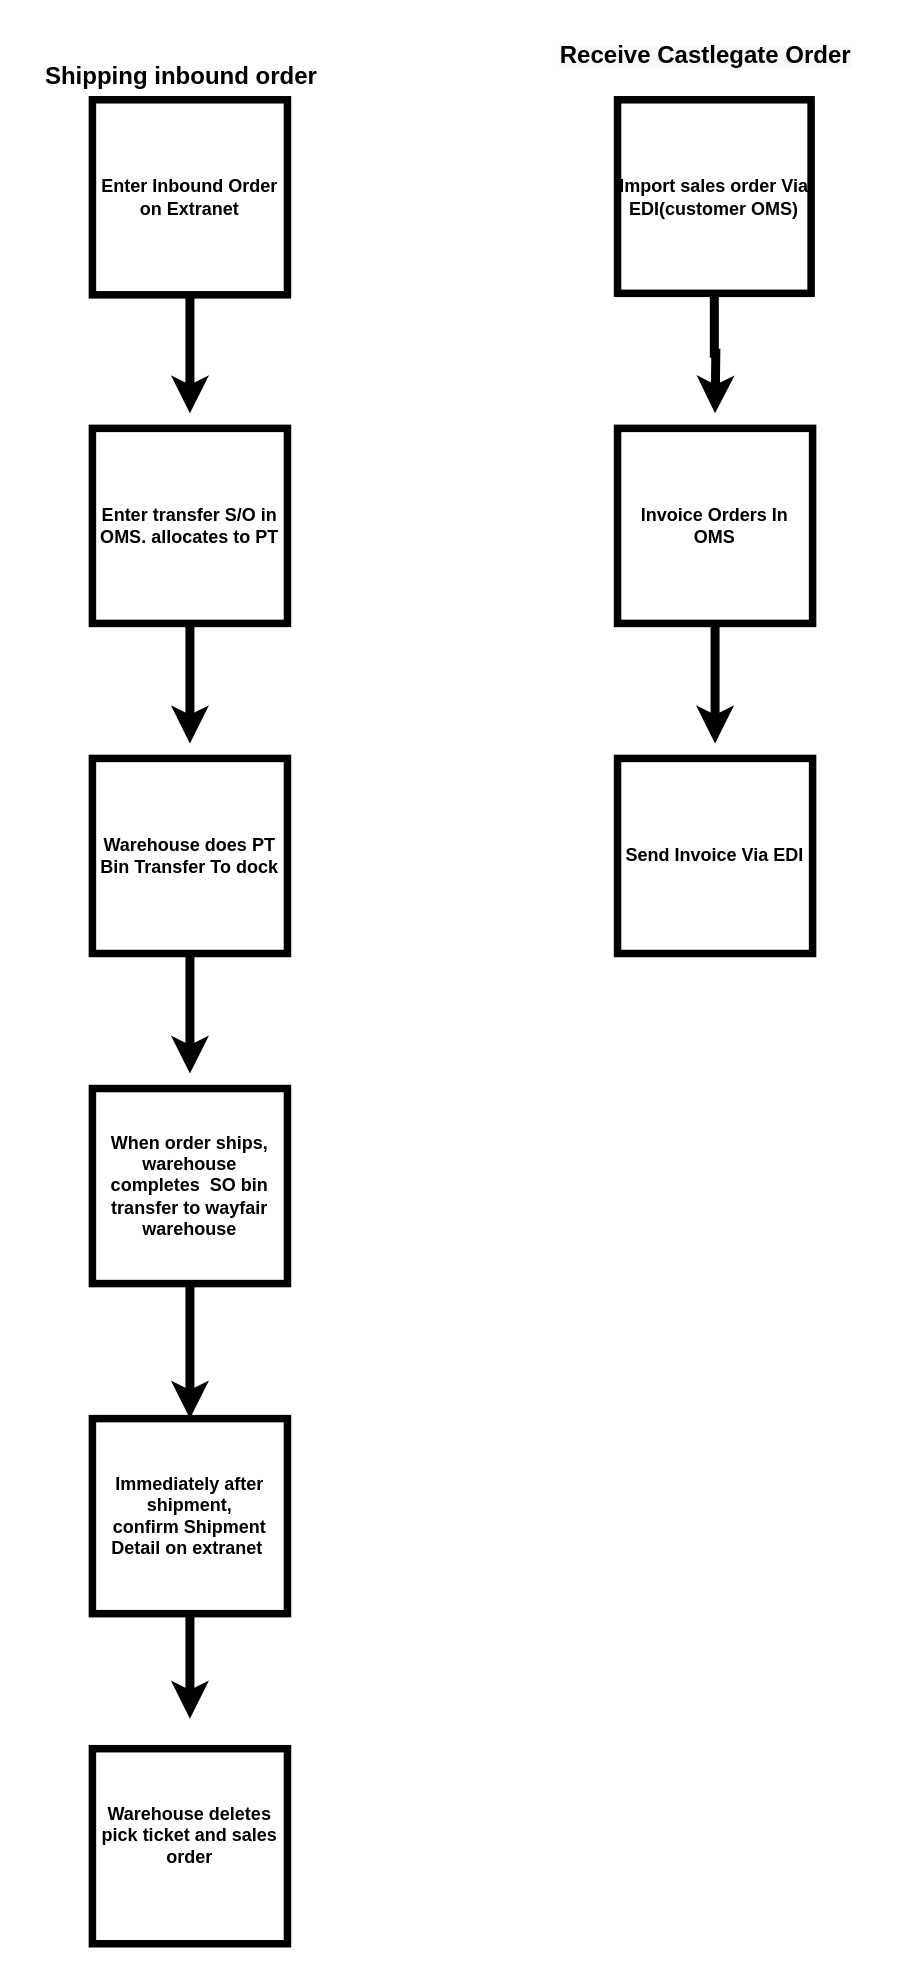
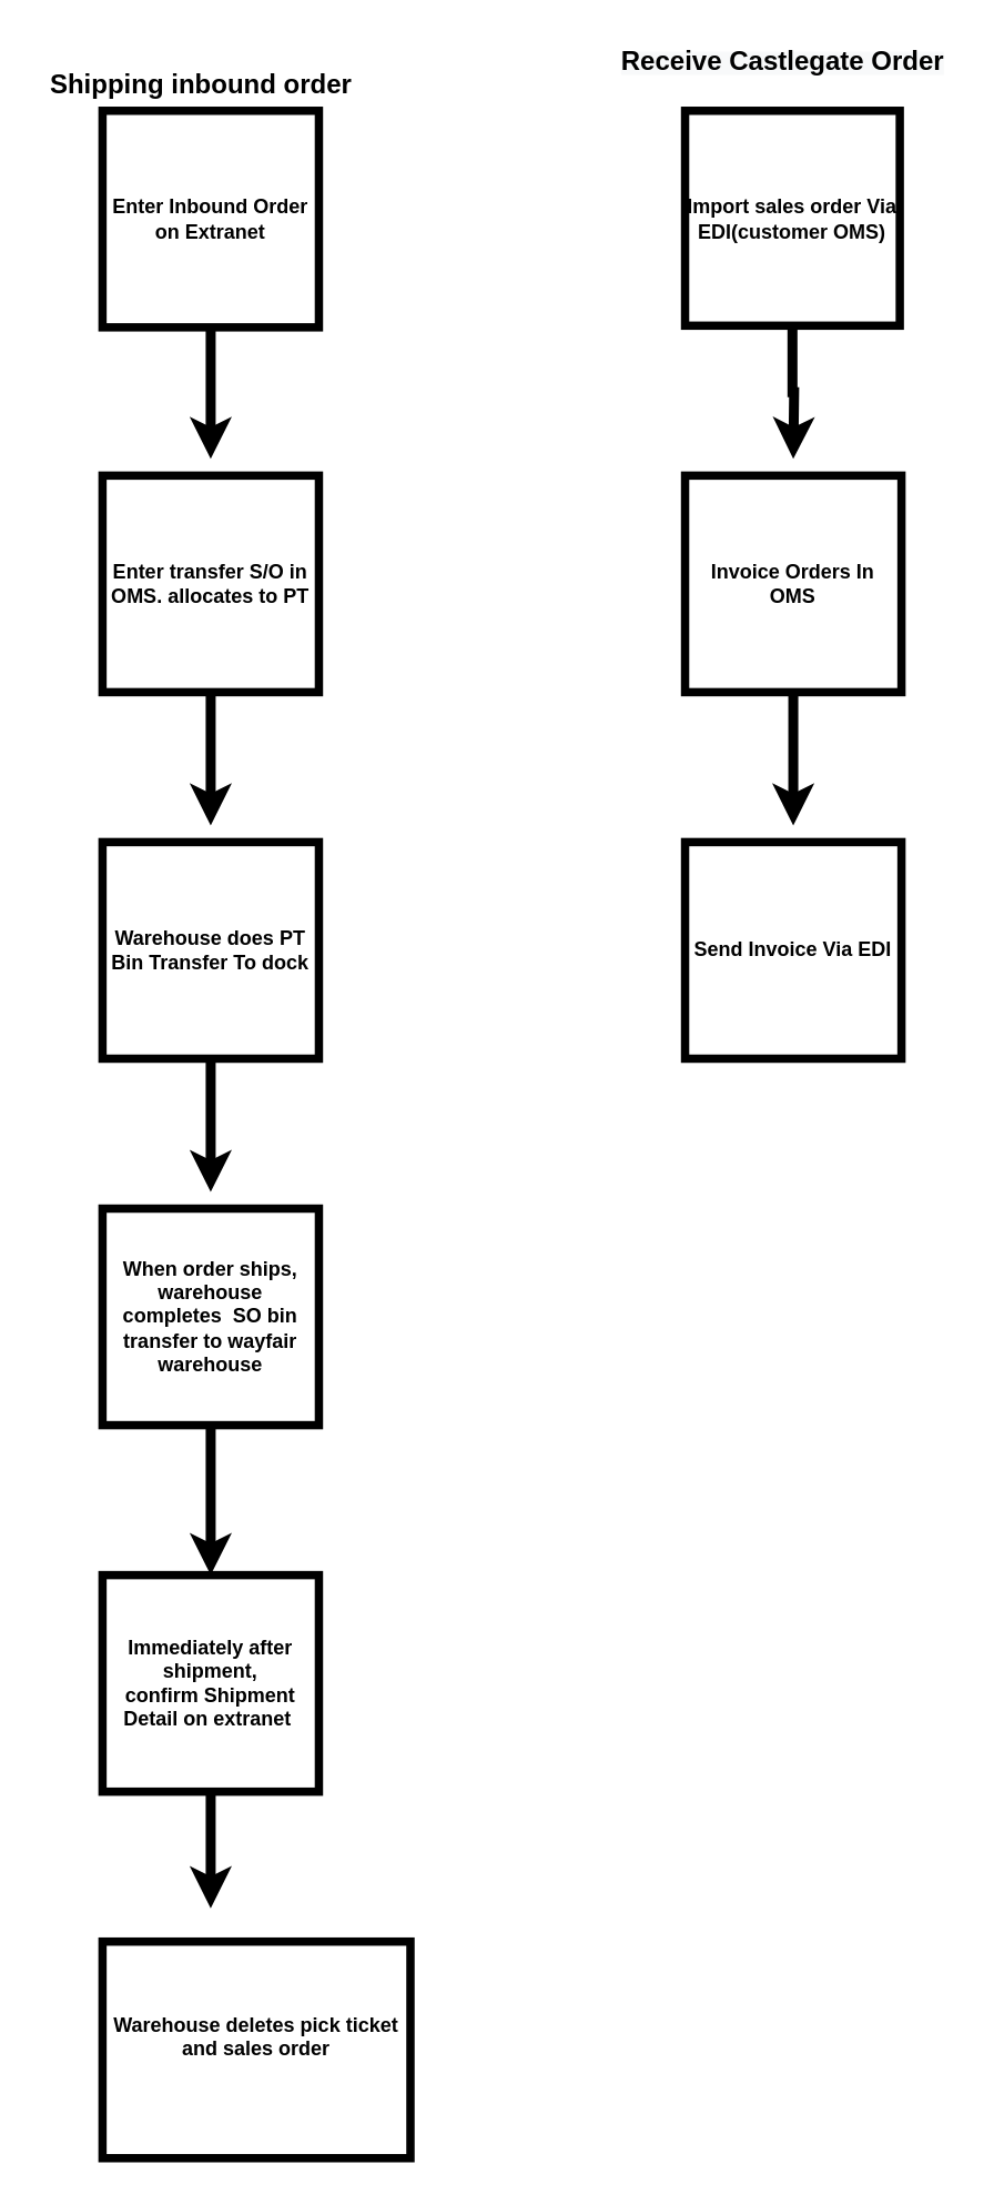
  <mxCell id="0" />
  <mxCell id="1" parent="0" />
  <mxCell id="2" style="edgeStyle=orthogonalEdgeStyle;rounded=0;orthogonalLoop=1;jettySize=auto;html=1;exitX=0.5;exitY=1;exitDx=0;exitDy=0;strokeWidth=6;" edge="1" parent="1" source="3"><mxGeometry relative="1" as="geometry"><mxPoint x="126" y="275" as="targetPoint" /><Array as="points"><mxPoint x="126" y="235" /><mxPoint x="126" y="235" /></Array></mxGeometry></mxCell>
  <mxCell id="3" value="&lt;b&gt;Enter Inbound Order on Extranet&lt;/b&gt;" style="whiteSpace=wrap;html=1;aspect=fixed;strokeWidth=5;" vertex="1" parent="1"><mxGeometry x="61" y="66" width="130" height="130" as="geometry" /></mxCell>
  <mxCell id="4" value="&lt;b&gt;&lt;font style=&quot;font-size: 16px&quot;&gt;Shipping inbound order&lt;/font&gt;&lt;/b&gt;" style="text;html=1;align=center;verticalAlign=middle;resizable=0;points=[];autosize=1;" vertex="1" parent="1"><mxGeometry x="20" y="40" width="200" height="20" as="geometry" /></mxCell>
  <mxCell id="5" value="&lt;span style=&quot;text-align: center ; text-indent: 0px ; background-color: rgb(248 , 249 , 250)&quot;&gt;&lt;font&gt;&lt;font face=&quot;helvetica&quot;&gt;&lt;span style=&quot;font-size: 16px&quot;&gt;&lt;b&gt;Receive&lt;/b&gt;&lt;/span&gt;&lt;/font&gt;&lt;b style=&quot;color: rgb(0 , 0 , 0) ; font-family: &amp;#34;helvetica&amp;#34; ; font-size: 16px ; font-style: normal ; letter-spacing: normal ; text-transform: none ; word-spacing: 0px&quot;&gt;&amp;nbsp;&lt;/b&gt;&lt;font face=&quot;helvetica&quot;&gt;&lt;span style=&quot;font-size: 16px&quot;&gt;&lt;b&gt;Castlegate&lt;/b&gt;&lt;/span&gt;&lt;/font&gt;&lt;b style=&quot;color: rgb(0 , 0 , 0) ; font-family: &amp;#34;helvetica&amp;#34; ; font-size: 16px ; font-style: normal ; letter-spacing: normal ; text-transform: none ; word-spacing: 0px&quot;&gt;&amp;nbsp;Order&lt;/b&gt;&lt;/font&gt;&lt;/span&gt;" style="text;whiteSpace=wrap;html=1;" vertex="1" parent="1"><mxGeometry x="371" y="20" width="210" height="30" as="geometry" /></mxCell>
  <mxCell id="6" style="edgeStyle=orthogonalEdgeStyle;rounded=0;orthogonalLoop=1;jettySize=auto;html=1;exitX=0.5;exitY=1;exitDx=0;exitDy=0;strokeWidth=6;" edge="1" parent="1" source="7"><mxGeometry relative="1" as="geometry"><mxPoint x="476" y="275" as="targetPoint" /></mxGeometry></mxCell>
  <mxCell id="7" value="&lt;b&gt;Import sales order Via EDI(customer OMS)&lt;/b&gt;" style="whiteSpace=wrap;html=1;aspect=fixed;strokeWidth=5;align=center;" vertex="1" parent="1"><mxGeometry x="411" y="66" width="129" height="129" as="geometry" /></mxCell>
  <mxCell id="8" style="edgeStyle=orthogonalEdgeStyle;rounded=0;orthogonalLoop=1;jettySize=auto;html=1;exitX=0.5;exitY=1;exitDx=0;exitDy=0;strokeWidth=6;" edge="1" parent="1" source="9"><mxGeometry relative="1" as="geometry"><mxPoint x="476" y="495" as="targetPoint" /></mxGeometry></mxCell>
  <mxCell id="9" value="&lt;b&gt;Invoice Orders In OMS&lt;/b&gt;" style="whiteSpace=wrap;html=1;aspect=fixed;strokeWidth=5;" vertex="1" parent="1"><mxGeometry x="411" y="285" width="130" height="130" as="geometry" /></mxCell>
  <mxCell id="10" style="edgeStyle=orthogonalEdgeStyle;rounded=0;orthogonalLoop=1;jettySize=auto;html=1;exitX=0.5;exitY=1;exitDx=0;exitDy=0;strokeWidth=6;" edge="1" parent="1" source="11"><mxGeometry relative="1" as="geometry"><mxPoint x="126" y="495" as="targetPoint" /></mxGeometry></mxCell>
  <mxCell id="11" value="&lt;b&gt;Enter transfer S/O in OMS. allocates to PT&lt;/b&gt;" style="whiteSpace=wrap;html=1;aspect=fixed;strokeWidth=5;" vertex="1" parent="1"><mxGeometry x="61" y="285" width="130" height="130" as="geometry" /></mxCell>
  <mxCell id="12" style="edgeStyle=orthogonalEdgeStyle;rounded=0;orthogonalLoop=1;jettySize=auto;html=1;strokeWidth=6;" edge="1" parent="1" source="13"><mxGeometry relative="1" as="geometry"><mxPoint x="126" y="715" as="targetPoint" /></mxGeometry></mxCell>
  <mxCell id="13" value="&lt;b&gt;Warehouse does PT Bin Transfer To dock&lt;/b&gt;" style="whiteSpace=wrap;html=1;aspect=fixed;strokeWidth=5;" vertex="1" parent="1"><mxGeometry x="61" y="505" width="130" height="130" as="geometry" /></mxCell>
  <mxCell id="14" value="&lt;b&gt;Send Invoice Via EDI&lt;/b&gt;" style="whiteSpace=wrap;html=1;aspect=fixed;strokeWidth=5;" vertex="1" parent="1"><mxGeometry x="411" y="505" width="130" height="130" as="geometry" /></mxCell>
  <mxCell id="15" style="edgeStyle=orthogonalEdgeStyle;rounded=0;orthogonalLoop=1;jettySize=auto;html=1;exitX=0.5;exitY=1;exitDx=0;exitDy=0;strokeWidth=6;" edge="1" parent="1" source="16"><mxGeometry relative="1" as="geometry"><mxPoint x="126" y="945" as="targetPoint" /></mxGeometry></mxCell>
  <mxCell id="16" value="&lt;b&gt;When order ships, warehouse completes&amp;nbsp; SO bin transfer to wayfair warehouse&lt;/b&gt;" style="whiteSpace=wrap;html=1;aspect=fixed;strokeWidth=5;" vertex="1" parent="1"><mxGeometry x="61" y="725" width="130" height="130" as="geometry" /></mxCell>
  <mxCell id="17" style="edgeStyle=orthogonalEdgeStyle;rounded=0;orthogonalLoop=1;jettySize=auto;html=1;strokeWidth=6;" edge="1" parent="1" source="18"><mxGeometry relative="1" as="geometry"><mxPoint x="126" y="1145" as="targetPoint" /></mxGeometry></mxCell>
  <mxCell id="18" value="&lt;b&gt;Immediately&amp;nbsp;after shipment, confirm&amp;nbsp;Shipment Detail on extranet&amp;nbsp;&lt;/b&gt;" style="whiteSpace=wrap;html=1;aspect=fixed;strokeWidth=5;" vertex="1" parent="1"><mxGeometry x="61" y="945" width="130" height="130" as="geometry" /></mxCell>
- <mxCell id="19" value="&lt;b&gt;Warehouse deletes pick ticket and sales order&lt;br&gt;&lt;br&gt;&lt;/b&gt;" style="whiteSpace=wrap;html=1;aspect=fixed;strokeWidth=5;" vertex="1" parent="1"><mxGeometry x="61" y="1165" width="130" height="130" as="geometry" /></mxCell>
+ <mxCell id="19" value="&lt;b&gt;Warehouse deletes pick ticket and sales order&lt;br&gt;&lt;br&gt;&lt;/b&gt;" style="whiteSpace=wrap;html=1;aspect=fixed;strokeWidth=5;" vertex="1" parent="1"><mxGeometry x="61" y="1165" width="185" height="130" as="geometry" /></mxCell>
